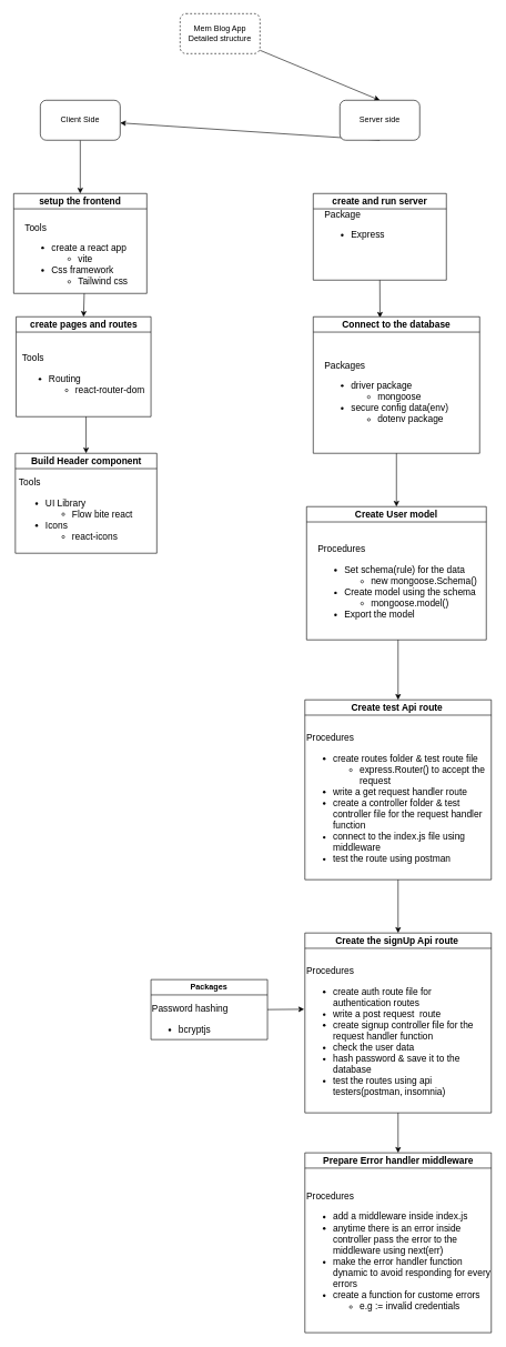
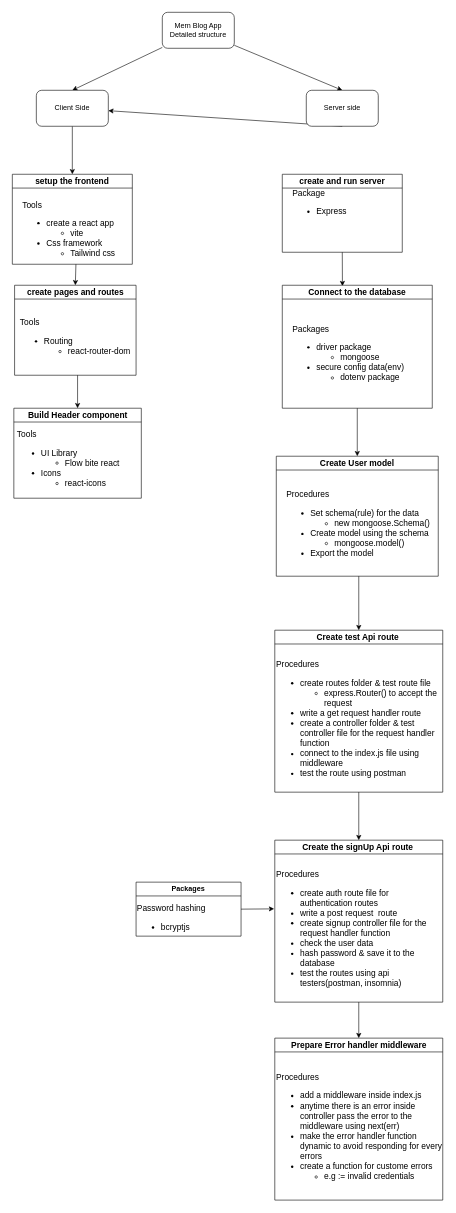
  <mxCell id="0" />
  <mxCell id="1" parent="0" />
  <mxCell id="2" style="edgeStyle=none;html=1;entryX=0.5;entryY=0;entryDx=0;entryDy=0;" parent="1" source="4" target="6" edge="1"><mxGeometry relative="1" as="geometry" /></mxCell>
- <mxCell id="4" value="Mern Blog App Detailed structure" style="rounded=1;whiteSpace=wrap;html=1;dashed=1;" parent="1" vertex="1"><mxGeometry x="270" y="20" width="120" height="60" as="geometry" /></mxCell>
+ <mxCell id="3" style="edgeStyle=none;html=1;entryX=0.5;entryY=0;entryDx=0;entryDy=0;" parent="1" source="4" target="8" edge="1"><mxGeometry relative="1" as="geometry" /></mxCell>
+ <mxCell id="4" value="Mern Blog App Detailed structure" style="rounded=1;whiteSpace=wrap;html=1;" parent="1" vertex="1"><mxGeometry x="270" y="20" width="120" height="60" as="geometry" /></mxCell>
  <mxCell id="5" style="edgeStyle=none;html=1;exitX=0.5;exitY=1;exitDx=0;exitDy=0;" parent="1" source="6" target="8" edge="1"><mxGeometry relative="1" as="geometry" /></mxCell>
  <mxCell id="6" value="Server side" style="rounded=1;whiteSpace=wrap;html=1;" parent="1" vertex="1"><mxGeometry x="510" y="150" width="120" height="60" as="geometry" /></mxCell>
  <mxCell id="7" style="edgeStyle=none;html=1;exitX=0.5;exitY=1;exitDx=0;exitDy=0;entryX=0.5;entryY=0;entryDx=0;entryDy=0;fontSize=14;" parent="1" source="8" target="9" edge="1"><mxGeometry relative="1" as="geometry"><mxPoint x="10" y="290" as="targetPoint" /><Array as="points" /></mxGeometry></mxCell>
  <mxCell id="8" value="Client Side" style="rounded=1;whiteSpace=wrap;html=1;" parent="1" vertex="1"><mxGeometry x="60" y="150" width="120" height="60" as="geometry" /></mxCell>
  <mxCell id="9" value="setup the frontend" style="swimlane;whiteSpace=wrap;html=1;fontSize=14;" parent="1" vertex="1"><mxGeometry x="20" y="290" width="200" height="150" as="geometry" /></mxCell>
  <mxCell id="10" value="&lt;div style=&quot;&quot;&gt;&lt;span style=&quot;background-color: initial;&quot;&gt;Tools&lt;/span&gt;&lt;/div&gt;&lt;div style=&quot;&quot;&gt;&lt;ul&gt;&lt;li&gt;create a react app&lt;/li&gt;&lt;ul&gt;&lt;li&gt;vite&lt;/li&gt;&lt;/ul&gt;&lt;li&gt;Css framework&lt;/li&gt;&lt;ul&gt;&lt;li&gt;Tailwind css&lt;/li&gt;&lt;/ul&gt;&lt;/ul&gt;&lt;/div&gt;" style="text;html=1;strokeColor=none;fillColor=none;align=left;verticalAlign=middle;whiteSpace=wrap;rounded=0;fontSize=14;" parent="9" vertex="1"><mxGeometry x="15" y="45" width="185" height="105" as="geometry" /></mxCell>
  <mxCell id="11" value="create pages and routes" style="swimlane;whiteSpace=wrap;html=1;fontSize=14;" parent="1" vertex="1"><mxGeometry x="23.75" y="475" width="202.5" height="150" as="geometry" /></mxCell>
  <mxCell id="12" value="&lt;div style=&quot;&quot;&gt;&lt;span style=&quot;background-color: initial;&quot;&gt;Tools&lt;/span&gt;&lt;/div&gt;&lt;div style=&quot;&quot;&gt;&lt;ul&gt;&lt;li&gt;Routing&lt;/li&gt;&lt;ul&gt;&lt;li&gt;react-router-dom&lt;/li&gt;&lt;/ul&gt;&lt;/ul&gt;&lt;/div&gt;" style="text;html=1;strokeColor=none;fillColor=none;align=left;verticalAlign=middle;whiteSpace=wrap;rounded=0;fontSize=14;" parent="11" vertex="1"><mxGeometry x="7.5" y="35" width="195" height="115" as="geometry" /></mxCell>
  <mxCell id="13" style="edgeStyle=none;html=1;entryX=0.5;entryY=0;entryDx=0;entryDy=0;fontSize=14;" parent="1" source="10" target="11" edge="1"><mxGeometry relative="1" as="geometry" /></mxCell>
  <mxCell id="14" value="Build Header component" style="swimlane;whiteSpace=wrap;html=1;fontSize=14;" parent="1" vertex="1"><mxGeometry x="22.5" y="680" width="212.5" height="150" as="geometry" /></mxCell>
  <mxCell id="15" value="&lt;div style=&quot;&quot;&gt;&lt;span style=&quot;background-color: initial;&quot;&gt;Tools&lt;/span&gt;&lt;/div&gt;&lt;div style=&quot;&quot;&gt;&lt;ul&gt;&lt;li&gt;UI Library&lt;/li&gt;&lt;ul&gt;&lt;li&gt;Flow bite react&lt;/li&gt;&lt;/ul&gt;&lt;li&gt;Icons&lt;/li&gt;&lt;ul&gt;&lt;li&gt;react-icons&lt;/li&gt;&lt;/ul&gt;&lt;/ul&gt;&lt;br&gt;&lt;/div&gt;&lt;div style=&quot;&quot;&gt;&lt;br&gt;&lt;/div&gt;" style="text;html=1;strokeColor=none;fillColor=none;align=left;verticalAlign=middle;whiteSpace=wrap;rounded=0;fontSize=14;" parent="14" vertex="1"><mxGeometry x="3.75" y="60" width="206.25" height="95" as="geometry" /></mxCell>
  <mxCell id="16" style="edgeStyle=none;html=1;entryX=0.5;entryY=0;entryDx=0;entryDy=0;fontSize=14;" parent="1" source="12" target="14" edge="1"><mxGeometry relative="1" as="geometry" /></mxCell>
  <mxCell id="17" style="edgeStyle=none;html=1;exitX=0.5;exitY=1;exitDx=0;exitDy=0;entryX=0.401;entryY=0.007;entryDx=0;entryDy=0;entryPerimeter=0;" parent="1" source="18" target="21" edge="1"><mxGeometry relative="1" as="geometry" /></mxCell>
  <mxCell id="18" value="create and run server" style="swimlane;whiteSpace=wrap;html=1;fontSize=14;" parent="1" vertex="1"><mxGeometry x="470" y="290" width="200" height="130" as="geometry" /></mxCell>
  <mxCell id="19" value="&lt;div style=&quot;&quot;&gt;&lt;span style=&quot;background-color: initial;&quot;&gt;Package&lt;/span&gt;&lt;/div&gt;&lt;div style=&quot;&quot;&gt;&lt;ul&gt;&lt;li&gt;Express&lt;/li&gt;&lt;/ul&gt;&lt;/div&gt;" style="text;html=1;strokeColor=none;fillColor=none;align=left;verticalAlign=middle;whiteSpace=wrap;rounded=0;fontSize=14;" parent="18" vertex="1"><mxGeometry x="15" y="15" width="165" height="75" as="geometry" /></mxCell>
  <mxCell id="20" style="edgeStyle=none;html=1;exitX=0.5;exitY=1;exitDx=0;exitDy=0;entryX=0.5;entryY=0;entryDx=0;entryDy=0;" parent="1" source="21" target="23" edge="1"><mxGeometry relative="1" as="geometry" /></mxCell>
  <mxCell id="21" value="Connect to the database" style="swimlane;whiteSpace=wrap;html=1;fontSize=14;" parent="1" vertex="1"><mxGeometry x="470" y="475" width="250" height="205" as="geometry" /></mxCell>
  <mxCell id="22" value="&lt;div style=&quot;&quot;&gt;Packages&lt;/div&gt;&lt;div style=&quot;&quot;&gt;&lt;ul&gt;&lt;li&gt;driver package&lt;/li&gt;&lt;ul&gt;&lt;li&gt;mongoose&lt;/li&gt;&lt;/ul&gt;&lt;li&gt;secure config data(env)&lt;/li&gt;&lt;ul&gt;&lt;li&gt;dotenv package&lt;/li&gt;&lt;/ul&gt;&lt;/ul&gt;&lt;/div&gt;" style="text;html=1;strokeColor=none;fillColor=none;align=left;verticalAlign=middle;whiteSpace=wrap;rounded=0;fontSize=14;" parent="21" vertex="1"><mxGeometry x="15" y="50" width="225" height="140" as="geometry" /></mxCell>
  <mxCell id="23" value="Create User model" style="swimlane;whiteSpace=wrap;html=1;fontSize=14;" parent="1" vertex="1"><mxGeometry x="460" y="760" width="270" height="200" as="geometry" /></mxCell>
  <mxCell id="24" value="&lt;div style=&quot;&quot;&gt;Procedures&lt;/div&gt;&lt;div style=&quot;&quot;&gt;&lt;ul&gt;&lt;li&gt;Set schema(rule) for the data&lt;/li&gt;&lt;ul&gt;&lt;li&gt;new mongoose.Schema()&lt;/li&gt;&lt;/ul&gt;&lt;li&gt;Create model using the schema&lt;/li&gt;&lt;ul&gt;&lt;li&gt;mongoose.model()&lt;/li&gt;&lt;/ul&gt;&lt;li&gt;Export the model&lt;/li&gt;&lt;/ul&gt;&lt;/div&gt;" style="text;html=1;strokeColor=none;fillColor=none;align=left;verticalAlign=middle;whiteSpace=wrap;rounded=0;fontSize=14;" parent="23" vertex="1"><mxGeometry x="15" y="40" width="245" height="160" as="geometry" /></mxCell>
  <mxCell id="25" value="Create test Api route&amp;nbsp;" style="swimlane;whiteSpace=wrap;html=1;fontSize=14;" parent="1" vertex="1"><mxGeometry x="457.5" y="1050" width="280" height="270" as="geometry" /></mxCell>
  <mxCell id="26" value="&lt;div style=&quot;&quot;&gt;Procedures&lt;/div&gt;&lt;div style=&quot;&quot;&gt;&lt;ul&gt;&lt;li&gt;create routes folder &amp;amp; test route file&lt;/li&gt;&lt;ul&gt;&lt;li&gt;express.Router() to accept the request&lt;/li&gt;&lt;/ul&gt;&lt;li&gt;write a get request handler route&lt;/li&gt;&lt;li&gt;create a controller folder &amp;amp; test controller file for the request handler function&lt;/li&gt;&lt;li&gt;connect to the index.js file using middleware&lt;/li&gt;&lt;li&gt;test the route using postman&lt;/li&gt;&lt;/ul&gt;&lt;/div&gt;" style="text;html=1;strokeColor=none;fillColor=none;align=left;verticalAlign=middle;whiteSpace=wrap;rounded=0;fontSize=14;" parent="25" vertex="1"><mxGeometry y="40" width="280" height="230" as="geometry" /></mxCell>
  <mxCell id="27" style="edgeStyle=none;html=1;exitX=0.5;exitY=1;exitDx=0;exitDy=0;entryX=0.5;entryY=0;entryDx=0;entryDy=0;" parent="1" source="24" target="25" edge="1"><mxGeometry relative="1" as="geometry" /></mxCell>
  <mxCell id="28" value="Create the signUp Api route&amp;nbsp;" style="swimlane;whiteSpace=wrap;html=1;fontSize=14;" parent="1" vertex="1"><mxGeometry x="457.5" y="1400" width="280" height="270" as="geometry" /></mxCell>
  <mxCell id="29" value="&lt;div style=&quot;&quot;&gt;Procedures&lt;/div&gt;&lt;div style=&quot;&quot;&gt;&lt;ul&gt;&lt;li&gt;create auth route file for authentication routes&lt;/li&gt;&lt;li&gt;write a post request&amp;nbsp; route&lt;/li&gt;&lt;li&gt;create signup controller file for the request handler function&lt;/li&gt;&lt;li&gt;check the user data&amp;nbsp;&lt;/li&gt;&lt;li&gt;hash password &amp;amp; save it to the database&lt;/li&gt;&lt;li&gt;test the routes using api testers(postman, insomnia)&lt;/li&gt;&lt;/ul&gt;&lt;/div&gt;" style="text;html=1;strokeColor=none;fillColor=none;align=left;verticalAlign=middle;whiteSpace=wrap;rounded=0;fontSize=14;" parent="28" vertex="1"><mxGeometry y="40" width="280" height="230" as="geometry" /></mxCell>
  <mxCell id="30" style="edgeStyle=none;html=1;exitX=0.5;exitY=1;exitDx=0;exitDy=0;entryX=0.5;entryY=0;entryDx=0;entryDy=0;" parent="1" source="26" target="28" edge="1"><mxGeometry relative="1" as="geometry" /></mxCell>
  <mxCell id="31" value="Prepare Error handler middleware" style="swimlane;whiteSpace=wrap;html=1;fontSize=14;" parent="1" vertex="1"><mxGeometry x="457.5" y="1730" width="280" height="270" as="geometry" /></mxCell>
  <mxCell id="32" value="&lt;div style=&quot;&quot;&gt;Procedures&lt;/div&gt;&lt;div style=&quot;&quot;&gt;&lt;ul&gt;&lt;li&gt;add a middleware inside index.js&amp;nbsp;&lt;/li&gt;&lt;li&gt;anytime there is an error inside controller pass the error to the middleware using next(err)&lt;/li&gt;&lt;li&gt;make the error handler function dynamic to avoid responding for every errors&lt;/li&gt;&lt;li&gt;create a function for custome errors&lt;/li&gt;&lt;ul&gt;&lt;li&gt;&lt;span style=&quot;background-color: initial;&quot;&gt;e.g := invalid credentials&amp;nbsp;&lt;/span&gt;&lt;/li&gt;&lt;/ul&gt;&lt;/ul&gt;&lt;/div&gt;" style="text;html=1;strokeColor=none;fillColor=none;align=left;verticalAlign=middle;whiteSpace=wrap;rounded=0;fontSize=14;" parent="31" vertex="1"><mxGeometry y="40" width="280" height="230" as="geometry" /></mxCell>
  <mxCell id="33" style="edgeStyle=none;html=1;exitX=1;exitY=0.5;exitDx=0;exitDy=0;entryX=-0.004;entryY=0.324;entryDx=0;entryDy=0;entryPerimeter=0;" parent="1" source="34" target="29" edge="1"><mxGeometry relative="1" as="geometry"><Array as="points" /></mxGeometry></mxCell>
  <mxCell id="34" value="Packages" style="swimlane;whiteSpace=wrap;html=1;" parent="1" vertex="1"><mxGeometry x="226.25" y="1470" width="175" height="90" as="geometry" /></mxCell>
  <mxCell id="35" value="&lt;div style=&quot;&quot;&gt;Password hashing&lt;/div&gt;&lt;div style=&quot;&quot;&gt;&lt;ul&gt;&lt;li&gt;bcryptjs&lt;/li&gt;&lt;/ul&gt;&lt;br&gt;&lt;/div&gt;" style="text;html=1;strokeColor=none;fillColor=none;align=left;verticalAlign=middle;whiteSpace=wrap;rounded=0;fontSize=14;" parent="34" vertex="1"><mxGeometry y="60" width="175" height="30" as="geometry" /></mxCell>
  <mxCell id="36" style="edgeStyle=none;html=1;exitX=0.5;exitY=1;exitDx=0;exitDy=0;entryX=0.5;entryY=0;entryDx=0;entryDy=0;" parent="1" source="29" target="31" edge="1"><mxGeometry relative="1" as="geometry" /></mxCell>
